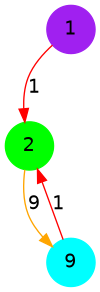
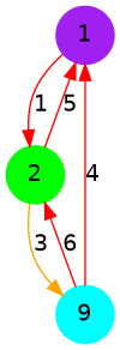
  digraph {
    fontname="DejaVu Sans"
    node [fontname="DejaVu Sans" shape=circle style=filled]
    edge [color=red fontname="DejaVu Sans"]
    1 [color=purple]
    2 [color=green]
    n3 [color=cyan label=9]
    1 -> 2 [label=1]
-   2 -> n3 [color=orange label=9]
-   n3 -> 2 [label=1]
+   2 -> 1 [label=5]
+   2 -> n3 [color=orange label=3]
+   n3 -> 1 [label=4]
+   n3 -> 2 [label=6]
  }
